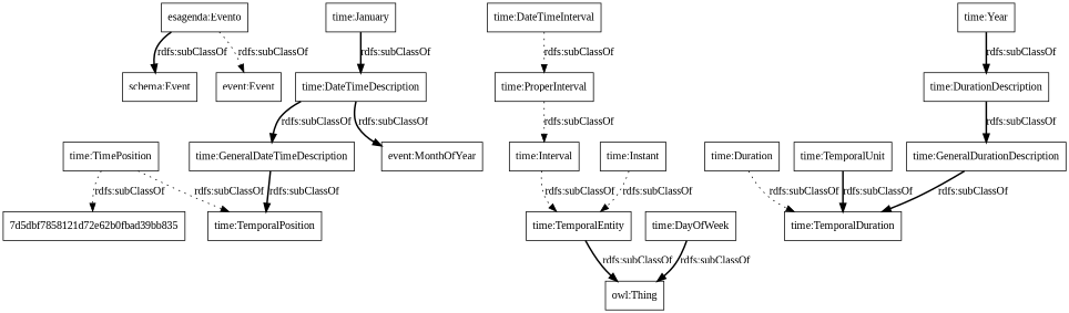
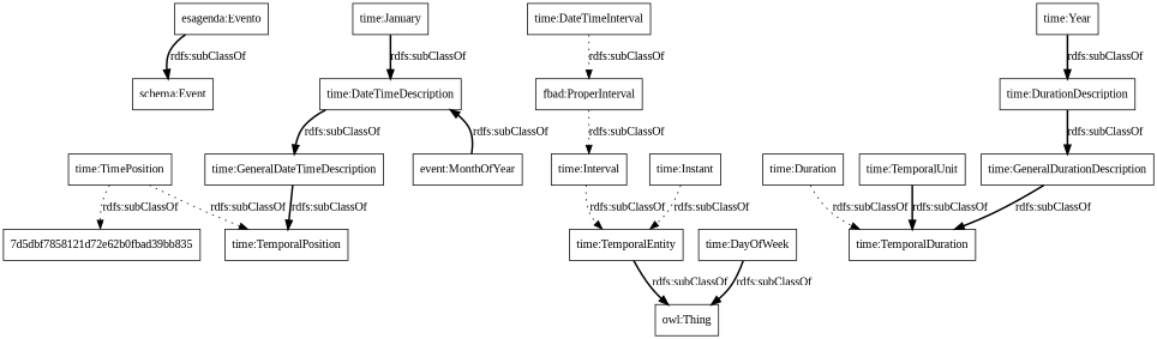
  digraph {
    fontname="Liberation Serif"
    rankdir=TB
    node [color=black fontname="Liberation Serif" shape=rectangle]
    edge [fontname="Liberation Serif" style=bold]
    "esagenda:Evento"
    "schema:Event"
-   "event:Event"
    "time:GeneralDateTimeDescription"
    "time:TemporalPosition"
    "time:DateTimeInterval"
-   "time:ProperInterval"
+   "time:ProperInterval" [label="fbad:ProperInterval"]
    "time:Interval"
    "time:DurationDescription"
    "time:GeneralDurationDescription"
    "time:TemporalDuration"
    "time:Duration"
    "time:January"
    "time:DateTimeDescription"
    "time:TemporalEntity"
    "time:TimePosition"
    "7d5dbf7858121d72e62b0fbad39bb835"
    "owl:Thing"
    "time:Year"
    n20 [label="event:MonthOfYear"]
    "time:TemporalUnit"
    "time:Instant"
    "time:DayOfWeek"
    "esagenda:Evento" -> "schema:Event" [label="rdfs:subClassOf"]
-   "esagenda:Evento" -> "event:Event" [label="rdfs:subClassOf" style=dotted]
    "time:GeneralDateTimeDescription" -> "time:TemporalPosition" [label="rdfs:subClassOf"]
    "time:DateTimeInterval" -> "time:ProperInterval" [label="rdfs:subClassOf" style=dotted]
    "time:ProperInterval" -> "time:Interval" [label="rdfs:subClassOf" style=dotted]
    "time:Interval" -> "time:TemporalEntity" [label="rdfs:subClassOf" style=dotted]
    "time:DurationDescription" -> "time:GeneralDurationDescription" [label="rdfs:subClassOf"]
    "time:GeneralDurationDescription" -> "time:TemporalDuration" [label="rdfs:subClassOf"]
    "time:Duration" -> "time:TemporalDuration" [label="rdfs:subClassOf" style=dotted]
    "time:January" -> "time:DateTimeDescription" [label="rdfs:subClassOf"]
    "time:DateTimeDescription" -> "time:GeneralDateTimeDescription" [label="rdfs:subClassOf"]
    "time:TemporalEntity" -> "owl:Thing" [label="rdfs:subClassOf"]
    "time:TimePosition" -> "time:TemporalPosition" [label="rdfs:subClassOf" style=dotted]
    "time:TimePosition" -> "7d5dbf7858121d72e62b0fbad39bb835" [label="rdfs:subClassOf" style=dotted]
    "time:Year" -> "time:DurationDescription" [label="rdfs:subClassOf"]
-   "time:DateTimeDescription" -> n20 [label="rdfs:subClassOf"]
+   n20 -> "time:DateTimeDescription" [label="rdfs:subClassOf"]
    "time:TemporalUnit" -> "time:TemporalDuration" [label="rdfs:subClassOf"]
    "time:Instant" -> "time:TemporalEntity" [label="rdfs:subClassOf" style=dotted]
    "time:DayOfWeek" -> "owl:Thing" [label="rdfs:subClassOf"]
  }
